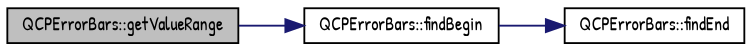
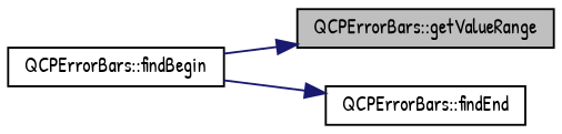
  digraph {
    fontname="Patrick Hand"
    rankdir=LR
    node [color=black fillcolor=white fontname="Patrick Hand" fontsize=10 shape=record style=filled]
    edge [color=midnightblue fontname="Patrick Hand" fontsize=10 labelfontname=Helvetica labelfontsize=10 style=solid]
    n1 [fillcolor=grey75 fontcolor=black height=0.2 label="QCPErrorBars::getValueRange" width=0.4]
    n2 [height=0.2 label="QCPErrorBars::findBegin" width=0.4]
    n3 [height=0.2 label="QCPErrorBars::findEnd" width=0.4]
-   n1 -> n2
+   n2 -> n1
    n2 -> n3
  }
